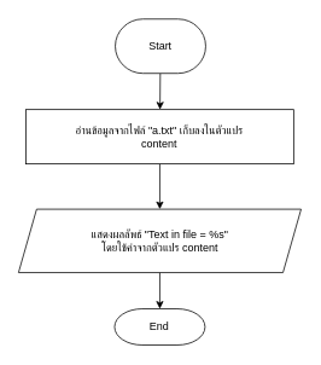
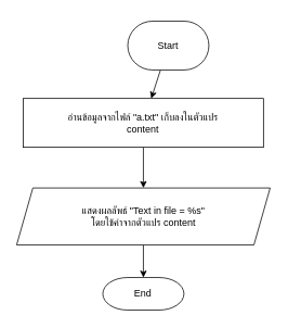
  <mxCell id="0" />
  <mxCell id="1" parent="0" />
  <mxCell id="2" value="" style="edgeStyle=none;html=1;" parent="1" source="3" target="6" edge="1"><mxGeometry relative="1" as="geometry" /></mxCell>
- <mxCell id="3" value="Start" style="strokeWidth=1;html=1;shape=mxgraph.flowchart.terminator;whiteSpace=wrap;" parent="1" vertex="1"><mxGeometry x="127" y="20" width="100" height="60" as="geometry" /></mxCell>
+ <mxCell id="3" value="Start" style="strokeWidth=1;html=1;shape=mxgraph.flowchart.terminator;whiteSpace=wrap;" parent="1" vertex="1"><mxGeometry x="157" y="25" width="100" height="60" as="geometry" /></mxCell>
  <mxCell id="4" value="End" style="strokeWidth=1;html=1;shape=mxgraph.flowchart.terminator;whiteSpace=wrap;" parent="1" vertex="1"><mxGeometry x="126.25" y="340" width="100" height="40" as="geometry" /></mxCell>
  <mxCell id="5" value="" style="edgeStyle=none;html=1;" edge="1" parent="1" source="6" target="8"><mxGeometry relative="1" as="geometry" /></mxCell>
  <mxCell id="6" value="อ่านข้อมูลจากไฟล์ &quot;a.txt&quot; เก็บลงในตัวแปร&lt;br&gt;content" style="rounded=0;whiteSpace=wrap;html=1;" parent="1" vertex="1"><mxGeometry x="28.25" y="120" width="296" height="60" as="geometry" /></mxCell>
  <mxCell id="7" value="" style="edgeStyle=none;html=1;" parent="1" source="8" target="4" edge="1"><mxGeometry relative="1" as="geometry" /></mxCell>
  <mxCell id="8" value="แสดงผลลัพธ์ &quot;Text in file = %s&quot;&lt;br&gt;โดยใช้ค่าจากตัวแปร content" style="shape=parallelogram;perimeter=parallelogramPerimeter;whiteSpace=wrap;html=1;fixedSize=1;" parent="1" vertex="1"><mxGeometry x="20" y="230" width="312.5" height="70" as="geometry" /></mxCell>
